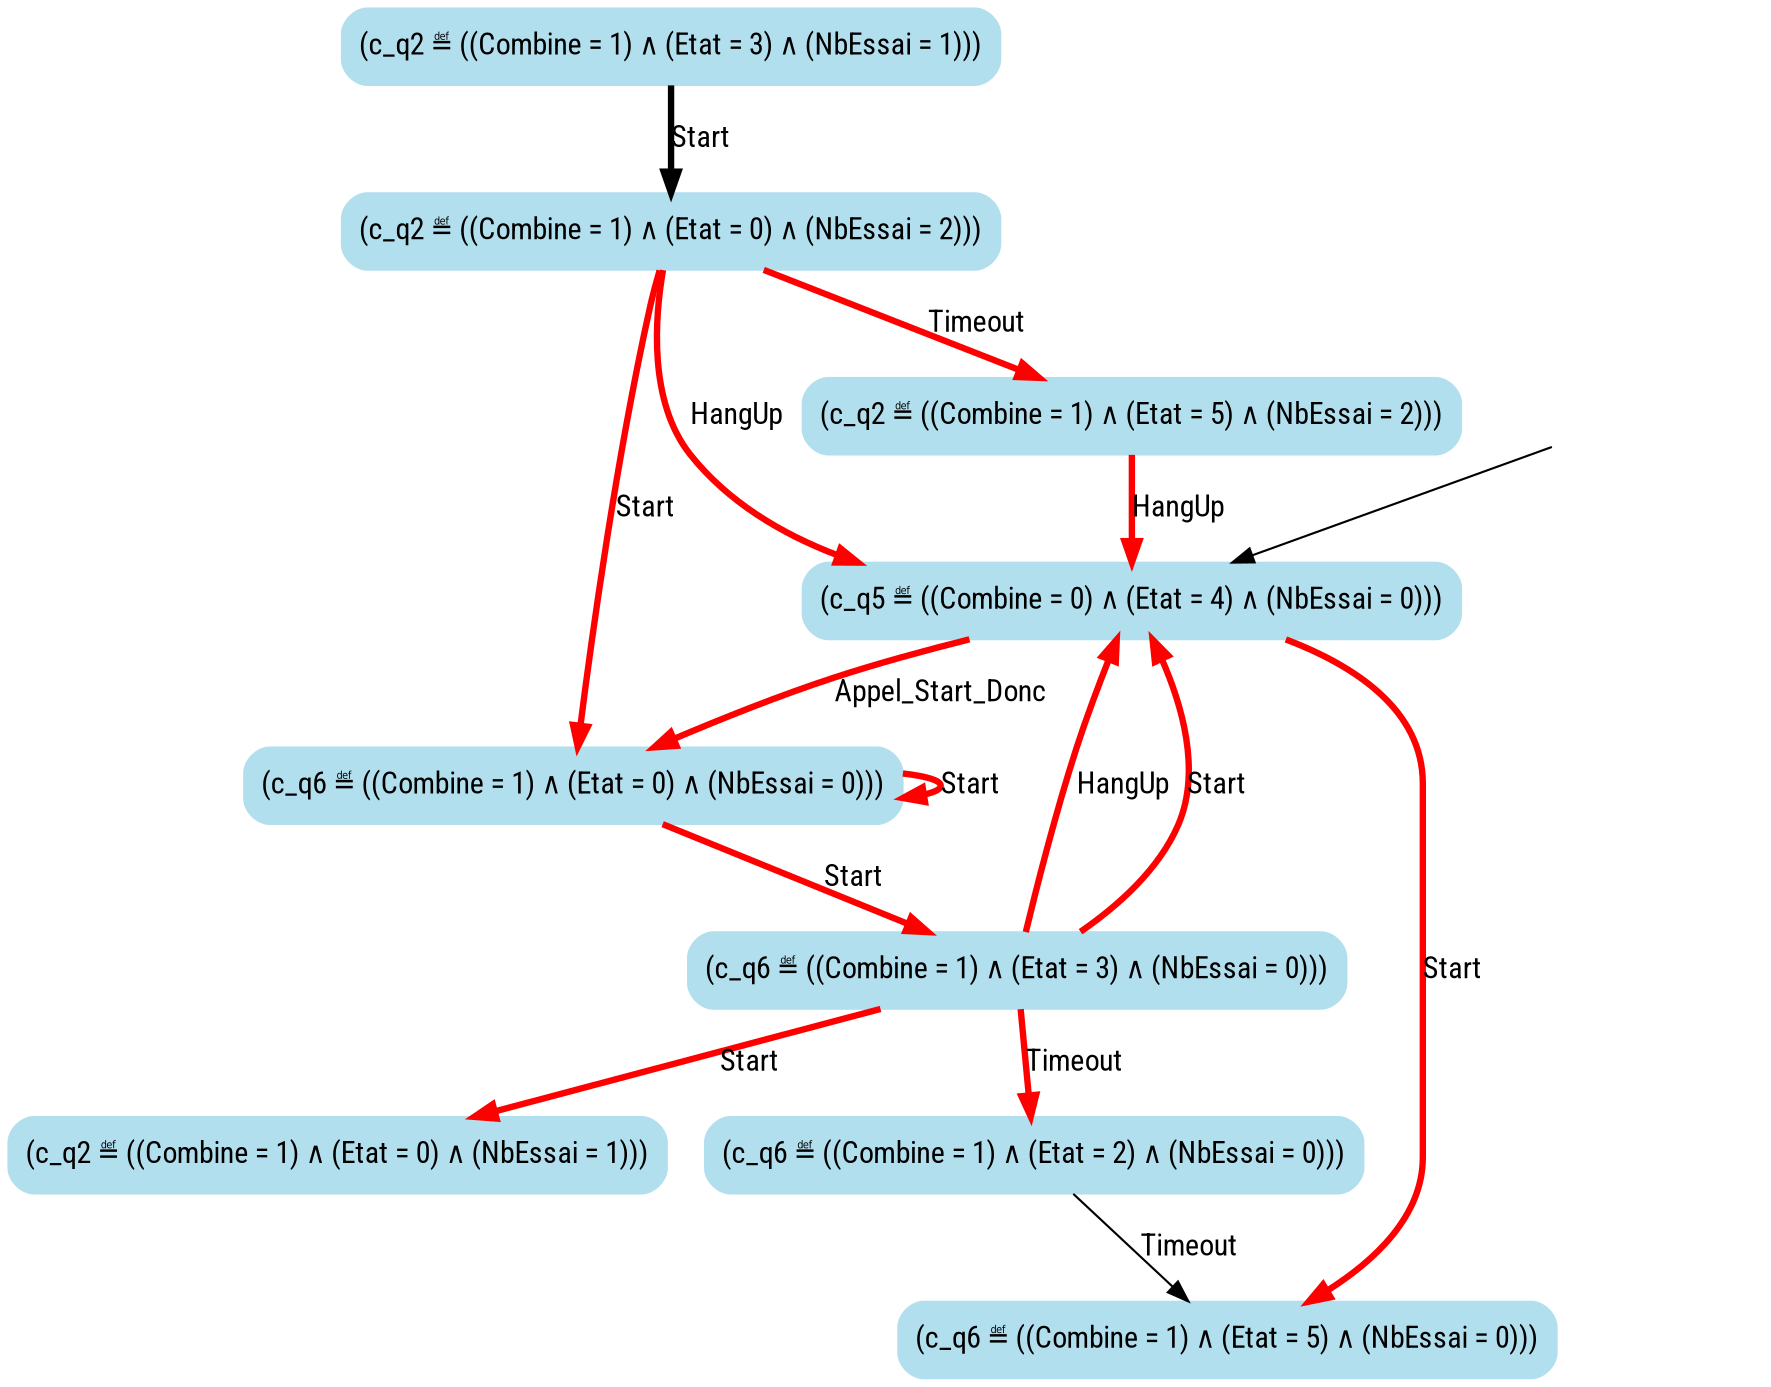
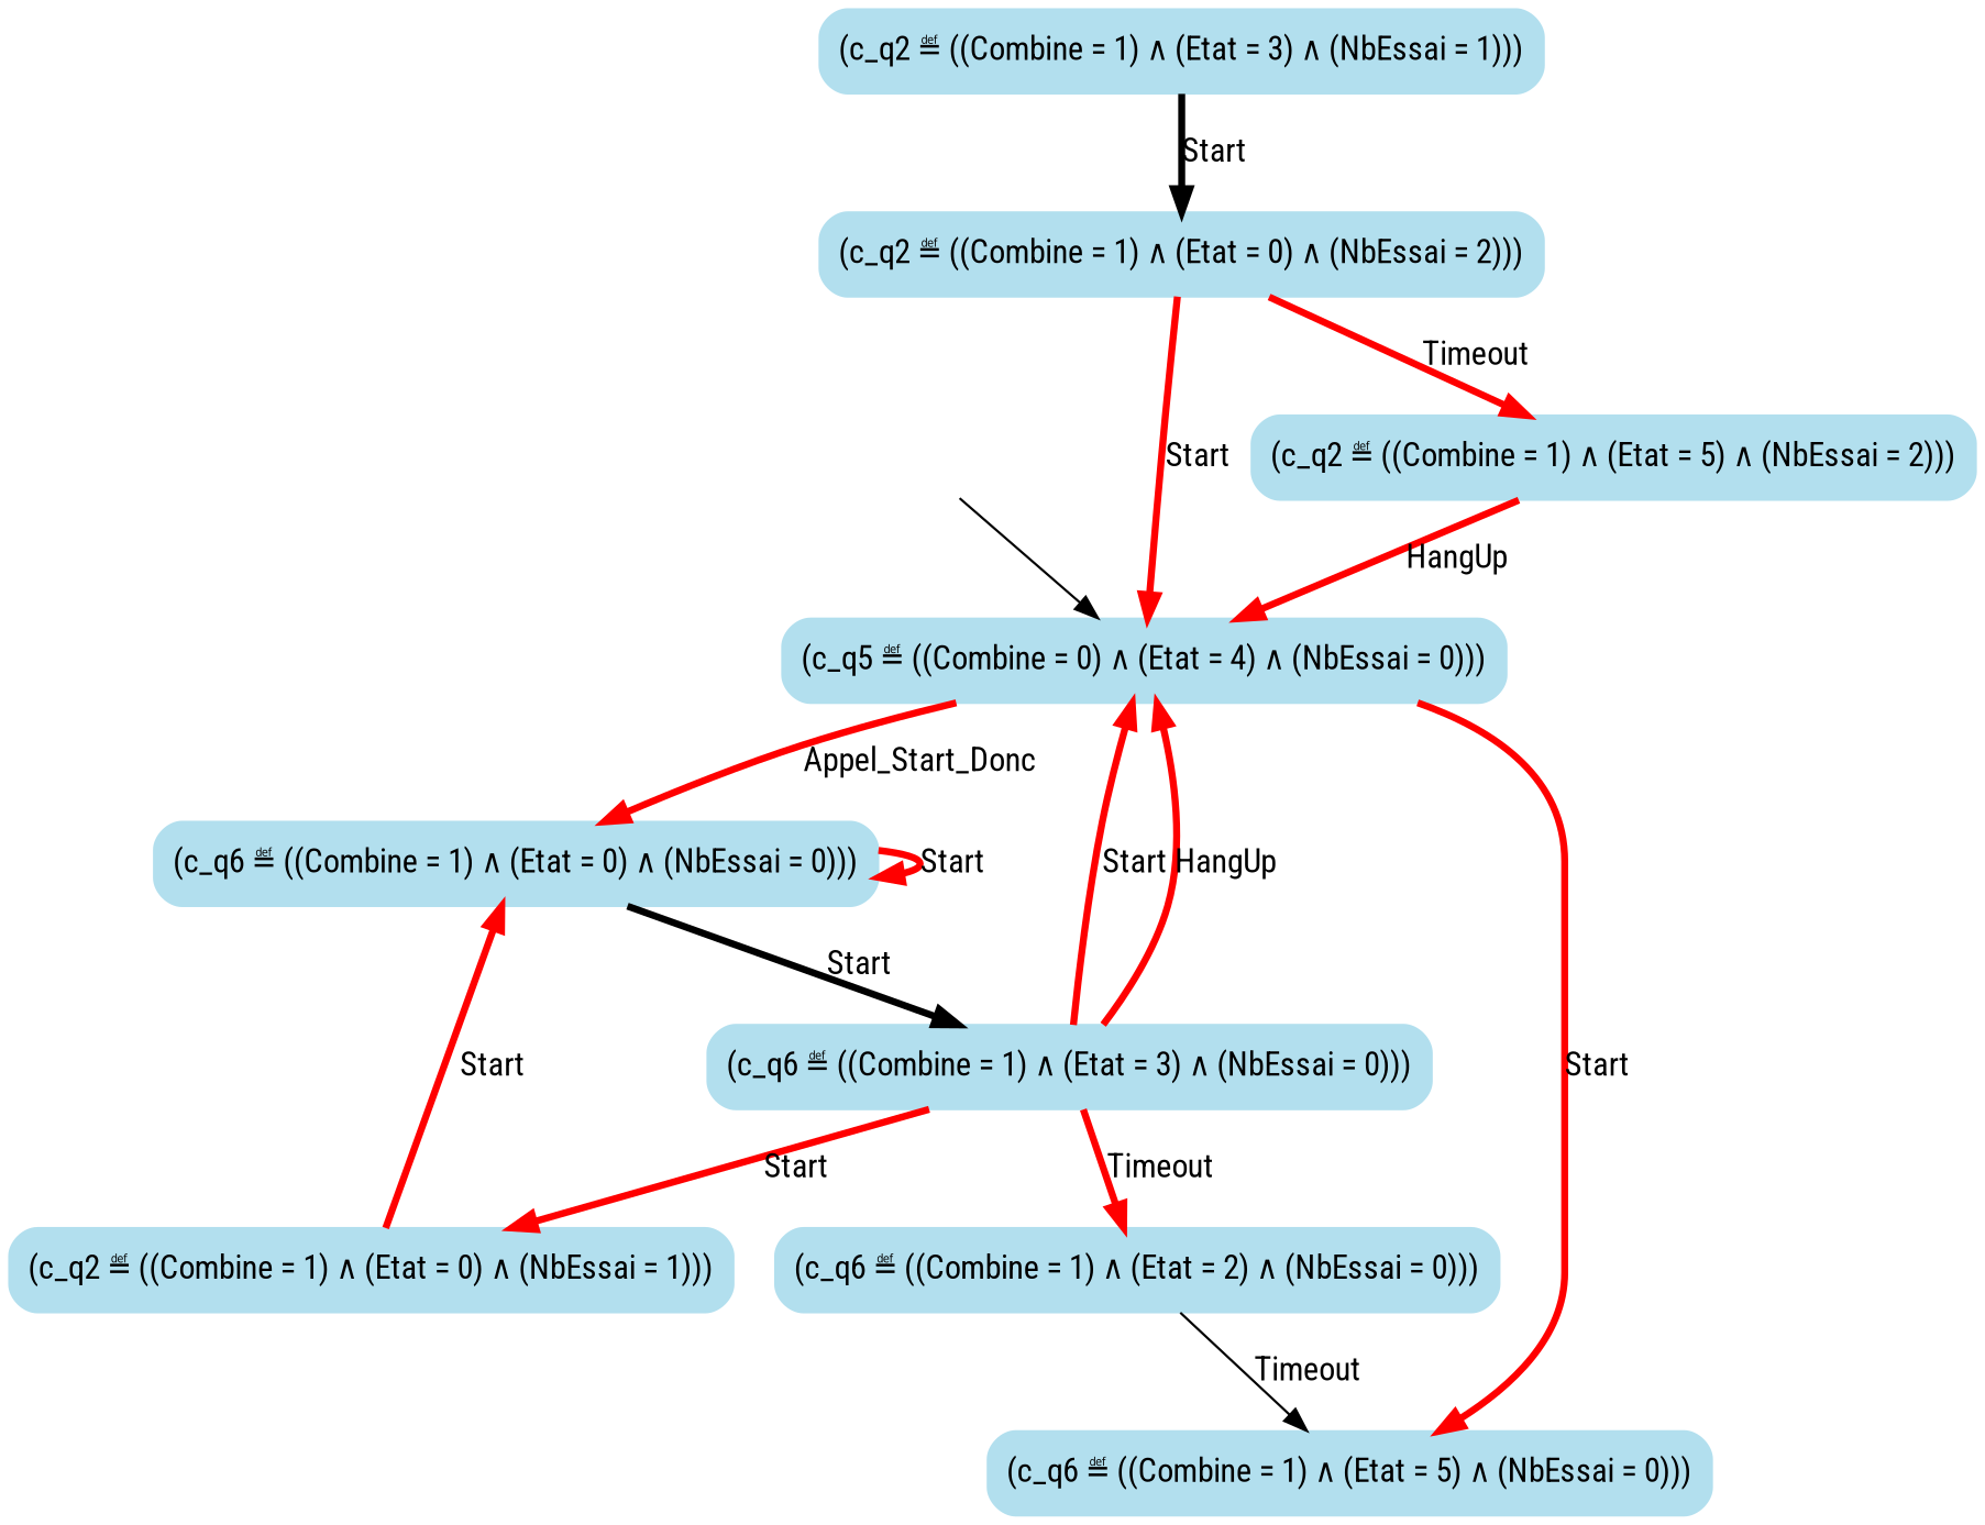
  digraph {
    fontname="Roboto Condensed"
    rankdir=TB
    node [fontname="Roboto Condensed" style="rounded, filled" color=lightblue2 shape=box]
    edge [fontname="Roboto Condensed" color=red penwidth=3]
    start_c_q5_23 [style=invisible color="" shape=""]
    n2 [label="(c_q5 ≝ ((Combine = 0) ∧ (Etat = 4) ∧ (NbEssai = 0)))"]
    n3 [label="(c_q6 ≝ ((Combine = 1) ∧ (Etat = 0) ∧ (NbEssai = 0)))"]
    n4 [label="(c_q6 ≝ ((Combine = 1) ∧ (Etat = 5) ∧ (NbEssai = 0)))"]
    n5 [label="(c_q6 ≝ ((Combine = 1) ∧ (Etat = 3) ∧ (NbEssai = 0)))"]
    n6 [label="(c_q2 ≝ ((Combine = 1) ∧ (Etat = 0) ∧ (NbEssai = 1)))"]
    n7 [label="(c_q6 ≝ ((Combine = 1) ∧ (Etat = 2) ∧ (NbEssai = 0)))"]
    n8 [label="(c_q2 ≝ ((Combine = 1) ∧ (Etat = 0) ∧ (NbEssai = 2)))"]
    n9 [label="(c_q2 ≝ ((Combine = 1) ∧ (Etat = 5) ∧ (NbEssai = 2)))"]
    n10 [label="(c_q2 ≝ ((Combine = 1) ∧ (Etat = 3) ∧ (NbEssai = 1)))"]
    start_c_q5_23 -> n2 [color="" penwidth=""]
    n2 -> n3 [label=Appel_Start_Donc]
    n2 -> n4 [label=Start]
    n3 -> n3 [label=Start]
-   n3 -> n5 [label=Start]
+   n3 -> n5 [color=black label=Start]
    n5 -> n2 [label=Start]
    n5 -> n2 [label=HangUp]
    n5 -> n6 [label=Start]
    n5 -> n7 [label=Timeout]
    n7 -> n4 [label=Timeout color="" penwidth=""]
-   n8 -> n2 [label=HangUp]
-   n8 -> n3 [label=Start]
+   n8 -> n2 [label=Start]
+   n6 -> n3 [label=Start]
    n8 -> n9 [label=Timeout]
    n9 -> n2 [label=HangUp]
    n10 -> n8 [color=black label=Start]
  }
